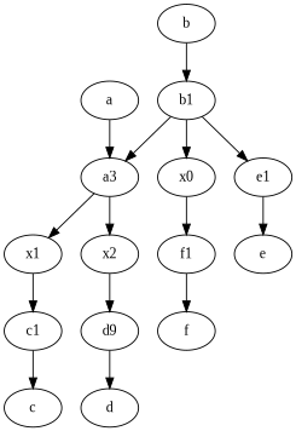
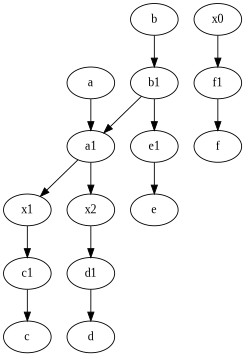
  digraph {
    fontname="Liberation Serif"
    node [fontname="Liberation Serif"]
    edge [fontname="Liberation Serif"]
    c1
    c
    x1
    b
    b1
-   a1 [label=a3]
+   a1
    x0
    e1
    x2
-   d1 [label=d9]
+   d1
    a
    f1
    e
    f
    d
    c1 -> c
    x1 -> c1
    b -> b1
    b1 -> a1
-   b1 -> x0
    b1 -> e1
    a1 -> x1
    a1 -> x2
    x0 -> f1
    e1 -> e
    x2 -> d1
    d1 -> d
    a -> a1
    f1 -> f
  }
